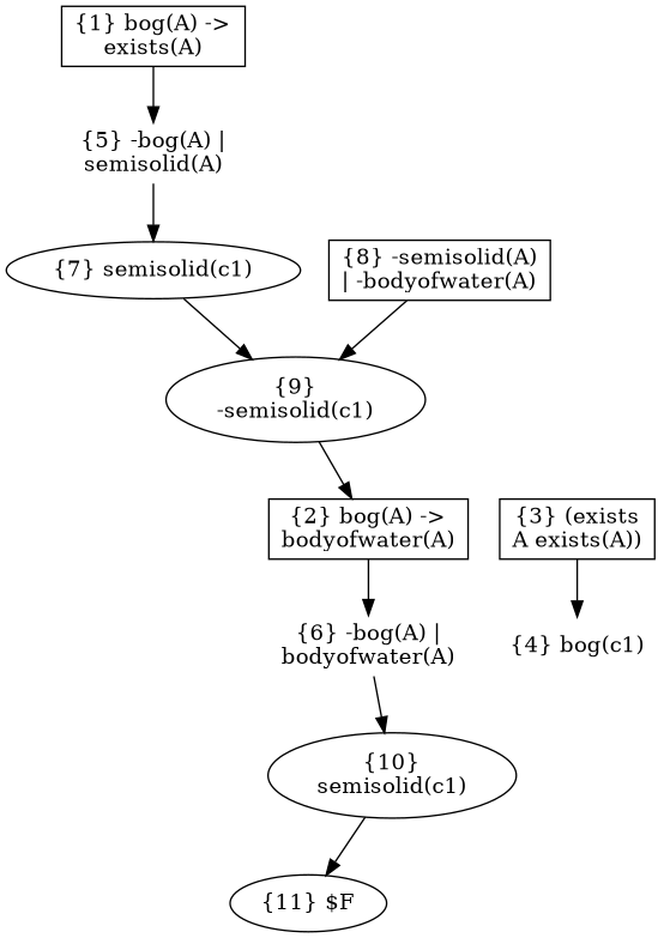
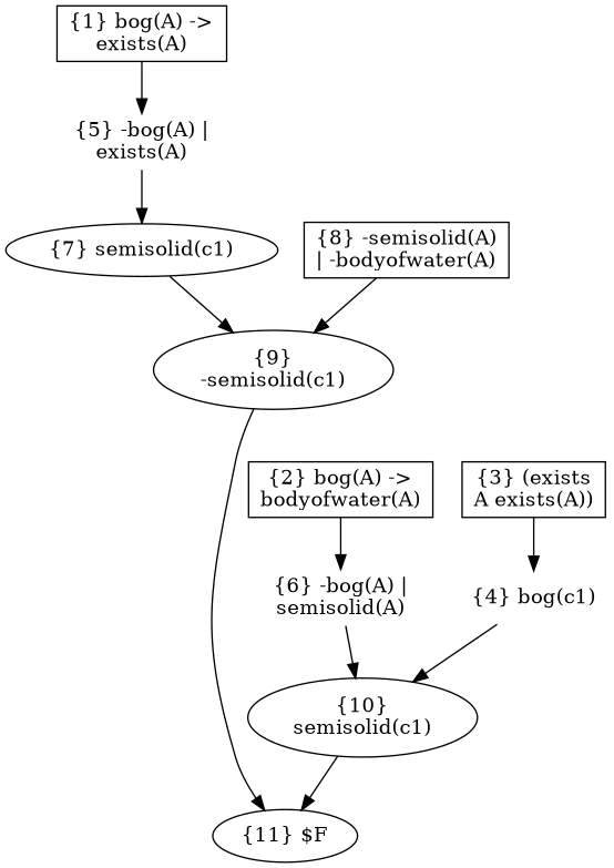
  strict digraph {
    fontname="DejaVu Serif"
    root=11
    node [fontname="DejaVu Serif" shape=box]
    edge [fontname="DejaVu Serif"]
    n1 [label="{1} bog(A) ->\nexists(A)"]
-   n2 [label="{5} -bog(A) |\nsemisolid(A)" shape=plaintext]
+   n2 [label="{5} -bog(A) |\nexists(A)" shape=plaintext]
    n3 [label="{7} semisolid(c1)" shape=ellipse]
    n4 [label="{2} bog(A) ->\nbodyofwater(A)"]
-   n5 [label="{6} -bog(A) |\nbodyofwater(A)" shape=plaintext]
+   n5 [label="{6} -bog(A) |\nsemisolid(A)" shape=plaintext]
    n6 [label="{10}\nsemisolid(c1)" shape=ellipse]
    n7 [label="{3} (exists\nA exists(A))"]
    n8 [label="{4} bog(c1)" shape=plaintext]
    n9 [label="{9}\n-semisolid(c1)" shape=ellipse]
    n10 [label="{11} $F" shape=ellipse]
    n11 [label="{8} -semisolid(A)\n| -bodyofwater(A)"]
    n1 -> n2
    n2 -> n3
    n3 -> n9
    n4 -> n5
    n5 -> n6
    n6 -> n10
    n7 -> n8
-   n9 -> n4
+   n8 -> n6
+   n9 -> n10
    n11 -> n9
  }
